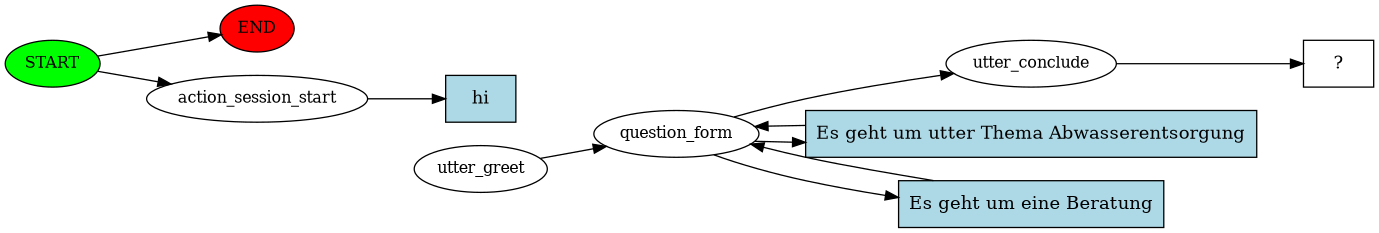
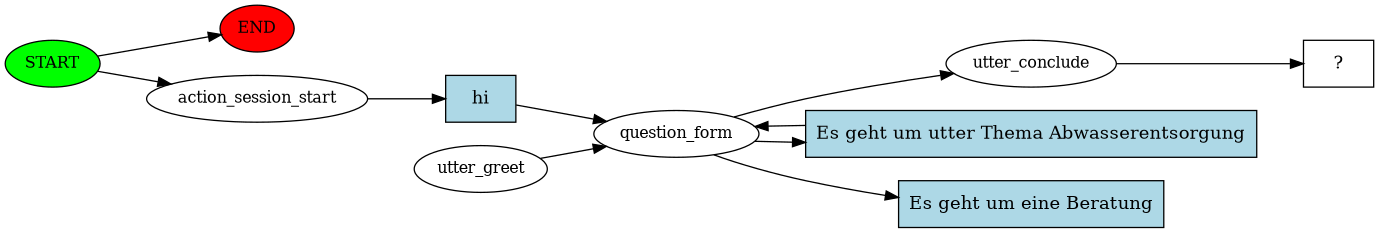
  digraph {
    rankdir=LR
    node [fontsize=12]
    n1 [fillcolor=green label=START style=filled]
    n2 [fillcolor=red label=END style=filled]
    n3 [label=action_session_start]
    n4 [fillcolor=lightblue label=hi shape=rect style=filled fontsize=""]
    n5 [label=utter_greet]
    n6 [label=question_form]
    n7 [label=utter_conclude]
    n8 [fillcolor=lightblue label="Es geht um utter Thema Abwasserentsorgung" shape=rect style=filled fontsize=""]
    n9 [fillcolor=lightblue label="Es geht um eine Beratung" shape=rect style=filled fontsize=""]
    n10 [label="  ?  " shape=rect fontsize=""]
    n1 -> n2
    n1 -> n3
    n3 -> n4
    n5 -> n6
    n6 -> n7
    n6 -> n8
    n6 -> n9
    n7 -> n10
    n8 -> n6
-   n9 -> n6
+   n4 -> n6
  }
